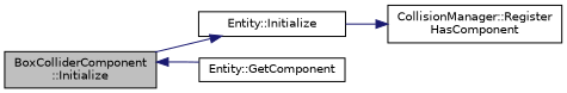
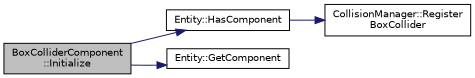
  digraph {
    rankdir=LR
    node [color=black fillcolor=white fontname=Helvetica fontsize=10 shape=record style=filled]
    edge [color=midnightblue fontname=Helvetica fontsize=10 labelfontname=Helvetica labelfontsize=10 style=solid]
    n1 [fillcolor=grey75 fontcolor=black height=0.2 label="BoxColliderComponent\l::Initialize" width=0.4]
-   n2 [height=0.2 label="Entity::Initialize" width=0.4]
+   n2 [height=0.2 label="Entity::HasComponent" width=0.4]
    n3 [height=0.2 label="Entity::GetComponent" width=0.4]
-   n4 [height=0.2 label="CollisionManager::Register\lHasComponent" width=0.4]
+   n4 [height=0.2 label="CollisionManager::Register\lBoxCollider" width=0.4]
    n1 -> n2
-   n3 -> n1
+   n1 -> n3
    n2 -> n4
  }
